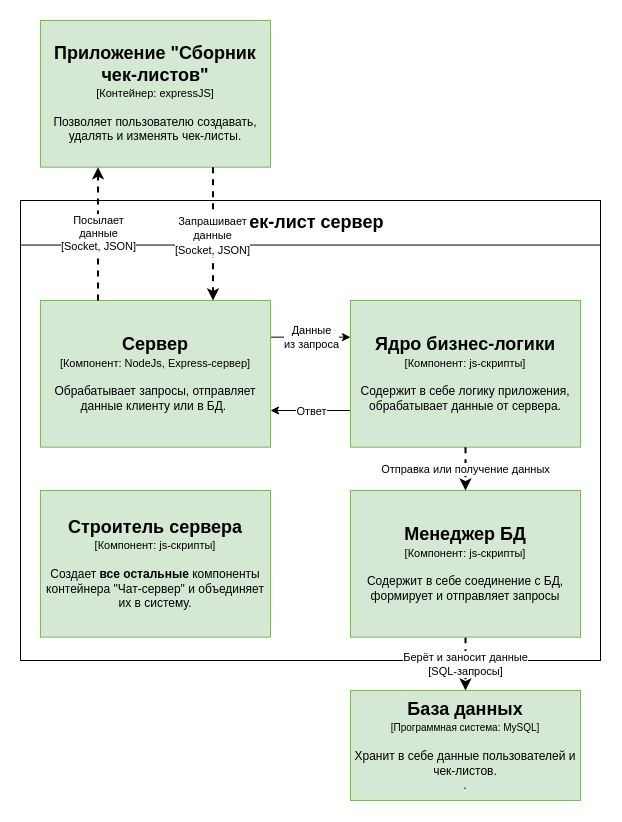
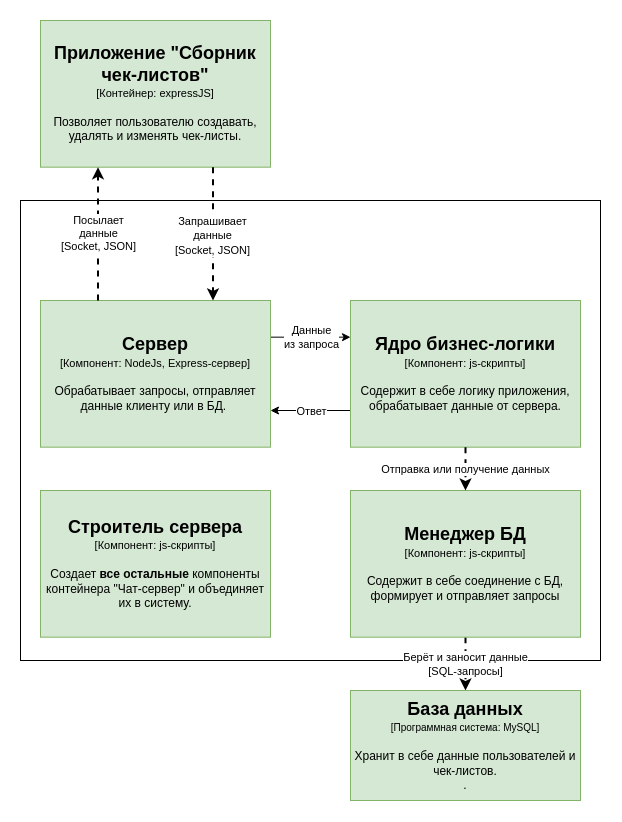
  <mxCell id="0" />
  <mxCell id="1" parent="0" />
  <mxCell id="2" value="" style="rounded=0;whiteSpace=wrap;html=1;" parent="1" vertex="1"><mxGeometry x="20" y="200" width="580" height="460" as="geometry" /></mxCell>
  <mxCell id="3" value="&lt;div&gt;Берёт и заносит данные&lt;/div&gt;&lt;div&gt;[SQL-запросы]&lt;br&gt;&lt;/div&gt;" style="edgeStyle=orthogonalEdgeStyle;rounded=0;orthogonalLoop=1;jettySize=auto;html=1;dashed=1;strokeWidth=2;exitX=0.5;exitY=1;exitDx=0;exitDy=0;" parent="1" source="16" target="4" edge="1"><mxGeometry relative="1" as="geometry"><mxPoint x="-610" y="550" as="sourcePoint" /></mxGeometry></mxCell>
  <mxCell id="4" value="&lt;div&gt;&lt;div&gt;&lt;b&gt;&lt;font style=&quot;font-size: 18px&quot;&gt;База данных&lt;/font&gt;&lt;/b&gt;&lt;br&gt;&lt;/div&gt;&lt;div&gt;&lt;font style=&quot;font-size: 10px&quot;&gt;[&lt;/font&gt;&lt;font style=&quot;font-size: 10px&quot;&gt;&lt;span class=&quot;tlid-translation translation&quot; lang=&quot;ru&quot;&gt;&lt;span title=&quot;&quot; class=&quot;&quot;&gt;Программная система: MySQL&lt;/span&gt;&lt;/span&gt;]&lt;/font&gt;&lt;/div&gt;&lt;div&gt;&lt;font style=&quot;font-size: 10px&quot;&gt;&lt;br&gt;&lt;/font&gt;&lt;/div&gt;Хранит в себе данные пользователей и чек-листов.&lt;div&gt;.&lt;/div&gt;&lt;/div&gt;" style="rounded=0;whiteSpace=wrap;html=1;fillColor=#d5e8d4;strokeColor=#82b366;" parent="1" vertex="1"><mxGeometry x="350" y="690" width="230" height="110" as="geometry" /></mxCell>
  <mxCell id="5" style="edgeStyle=orthogonalEdgeStyle;rounded=0;orthogonalLoop=1;jettySize=auto;html=1;exitX=1;exitY=0.25;exitDx=0;exitDy=0;entryX=0;entryY=0.25;entryDx=0;entryDy=0;" parent="1" source="7" target="11" edge="1"><mxGeometry relative="1" as="geometry" /></mxCell>
  <mxCell id="6" value="Данные&lt;br&gt;из запроса" style="edgeLabel;html=1;align=center;verticalAlign=middle;resizable=0;points=[];" parent="5" vertex="1" connectable="0"><mxGeometry x="0.421" y="1" relative="1" as="geometry"><mxPoint x="-16.48" y="0.99" as="offset" /></mxGeometry></mxCell>
  <mxCell id="7" value="&lt;div&gt;&lt;b&gt;&lt;font style=&quot;font-size: 18px&quot;&gt;Сервер&lt;/font&gt;&lt;/b&gt;&lt;/div&gt;&lt;div&gt;&lt;font style=&quot;font-size: 11px&quot;&gt;[Компонент&lt;/font&gt;&lt;font style=&quot;font-size: 11px&quot;&gt;&lt;span class=&quot;tlid-translation translation&quot; lang=&quot;ru&quot;&gt;&lt;span title=&quot;&quot; class=&quot;&quot;&gt;: NodeJs, Express-сервер]&lt;/span&gt;&lt;/span&gt;&lt;/font&gt;&lt;/div&gt;&lt;div&gt;&lt;font style=&quot;font-size: 10px&quot;&gt;&lt;br&gt;&lt;/font&gt;&lt;/div&gt;&lt;div&gt;Обрабатывает запросы, отправляет данные клиенту или в БД.&amp;nbsp;&lt;br&gt;&lt;/div&gt;" style="rounded=0;whiteSpace=wrap;html=1;fillColor=#d5e8d4;strokeColor=#82b366;" parent="1" vertex="1"><mxGeometry x="40" y="300" width="230" height="146.667" as="geometry" /></mxCell>
- <mxCell id="8" value="&lt;b style=&quot;font-size: 18px&quot;&gt;Чек-лист сервер&lt;/b&gt;" style="rounded=0;whiteSpace=wrap;html=1;" parent="1" vertex="1"><mxGeometry x="20" y="200" width="580" height="44.54" as="geometry" /></mxCell>
  <mxCell id="9" style="edgeStyle=orthogonalEdgeStyle;rounded=0;orthogonalLoop=1;jettySize=auto;html=1;exitX=0;exitY=0.75;exitDx=0;exitDy=0;entryX=1;entryY=0.75;entryDx=0;entryDy=0;" parent="1" source="11" target="7" edge="1"><mxGeometry relative="1" as="geometry" /></mxCell>
  <mxCell id="10" value="Ответ" style="edgeLabel;html=1;align=center;verticalAlign=middle;resizable=0;points=[];" parent="9" vertex="1" connectable="0"><mxGeometry x="-0.232" y="1" relative="1" as="geometry"><mxPoint x="-8.97" y="-1" as="offset" /></mxGeometry></mxCell>
  <mxCell id="11" value="&lt;div&gt;&lt;b&gt;&lt;font style=&quot;font-size: 18px&quot;&gt;Ядро бизнес-логики&lt;/font&gt;&lt;/b&gt;&lt;/div&gt;&lt;div&gt;&lt;font style=&quot;font-size: 11px&quot;&gt;[Компонент&lt;/font&gt;&lt;font style=&quot;font-size: 11px&quot;&gt;&lt;span class=&quot;tlid-translation translation&quot; lang=&quot;ru&quot;&gt;&lt;span title=&quot;&quot; class=&quot;&quot;&gt;: js-скрипты]&lt;/span&gt;&lt;/span&gt;&lt;/font&gt;&lt;/div&gt;&lt;div&gt;&lt;font style=&quot;font-size: 10px&quot;&gt;&lt;br&gt;&lt;/font&gt;&lt;/div&gt;&lt;div&gt;Содержит в себе логику приложения, обрабатывает данные от сервера.&lt;br&gt;&lt;/div&gt;" style="rounded=0;whiteSpace=wrap;html=1;fillColor=#d5e8d4;strokeColor=#82b366;" parent="1" vertex="1"><mxGeometry x="350" y="300" width="230" height="146.667" as="geometry" /></mxCell>
  <mxCell id="12" value="&lt;div&gt;&lt;div&gt;&lt;b style=&quot;font-size: 18px&quot;&gt;Приложение &quot;Сборник чек-листов&quot;&lt;/b&gt;&lt;br&gt;&lt;/div&gt;&lt;div&gt;&lt;font style=&quot;font-size: 11px&quot;&gt;[&lt;/font&gt;&lt;font style=&quot;font-size: 11px&quot;&gt;&lt;span class=&quot;tlid-translation translation&quot; lang=&quot;ru&quot;&gt;&lt;span title=&quot;&quot; class=&quot;&quot;&gt;Контейнер: expressJS]&lt;/span&gt;&lt;/span&gt;&lt;/font&gt;&lt;/div&gt;&lt;div&gt;&lt;font style=&quot;font-size: 10px&quot;&gt;&lt;br&gt;&lt;/font&gt;&lt;/div&gt;&lt;div&gt;Позволяет пользователю создавать, удалять и изменять чек-листы.&lt;/div&gt;&lt;/div&gt;" style="rounded=0;whiteSpace=wrap;html=1;fillColor=#d5e8d4;strokeColor=#82b366;" parent="1" vertex="1"><mxGeometry x="40" y="20" width="230" height="146.667" as="geometry" /></mxCell>
  <mxCell id="13" style="edgeStyle=orthogonalEdgeStyle;rounded=0;orthogonalLoop=1;jettySize=auto;html=1;exitX=0.75;exitY=1;exitDx=0;exitDy=0;entryX=0.75;entryY=0;entryDx=0;entryDy=0;dashed=1;strokeWidth=2;" parent="1" source="12" target="7" edge="1"><mxGeometry relative="1" as="geometry"><mxPoint x="202.5" y="190" as="targetPoint" /></mxGeometry></mxCell>
  <mxCell id="14" value="&lt;div&gt;&lt;font style=&quot;font-size: 11px&quot;&gt;Запрашивает&lt;/font&gt;&lt;/div&gt;&lt;div&gt;&lt;font style=&quot;font-size: 11px&quot;&gt; данные&lt;/font&gt;&lt;/div&gt;&lt;div&gt;&lt;font style=&quot;font-size: 11px&quot;&gt;&lt;font style=&quot;font-size: 11px&quot; size=&quot;3&quot;&gt;[Socket, JSON]&lt;/font&gt;&lt;/font&gt;&lt;/div&gt;" style="text;html=1;align=center;verticalAlign=middle;resizable=0;points=[];labelBackgroundColor=#ffffff;" parent="13" vertex="1" connectable="0"><mxGeometry x="0.15" y="-1" relative="1" as="geometry"><mxPoint y="-9" as="offset" /></mxGeometry></mxCell>
  <mxCell id="15" value="&lt;div&gt;&lt;font style=&quot;font-size: 11px&quot;&gt;Посылает&lt;/font&gt;&lt;/div&gt;&lt;div&gt;&lt;font style=&quot;font-size: 11px&quot; size=&quot;3&quot;&gt;данные&lt;br&gt;&lt;/font&gt;&lt;/div&gt;&lt;div&gt;&lt;font style=&quot;font-size: 11px&quot; size=&quot;3&quot;&gt;[Socket, JSON]&lt;br&gt;&lt;/font&gt;&lt;/div&gt;" style="edgeStyle=orthogonalEdgeStyle;rounded=0;orthogonalLoop=1;jettySize=auto;html=1;exitX=0.25;exitY=0;exitDx=0;exitDy=0;entryX=0.25;entryY=1;entryDx=0;entryDy=0;dashed=1;strokeWidth=2;" parent="1" source="7" target="12" edge="1"><mxGeometry relative="1" as="geometry"><mxPoint x="87.5" y="190" as="sourcePoint" /></mxGeometry></mxCell>
  <mxCell id="16" value="&lt;div&gt;&lt;span style=&quot;font-size: 18px&quot;&gt;&lt;b&gt;Менеджер БД&lt;/b&gt;&lt;/span&gt;&lt;/div&gt;&lt;div&gt;&lt;font style=&quot;font-size: 11px&quot;&gt;[Компонент&lt;/font&gt;&lt;font style=&quot;font-size: 11px&quot;&gt;&lt;span class=&quot;tlid-translation translation&quot; lang=&quot;ru&quot;&gt;&lt;span title=&quot;&quot; class=&quot;&quot;&gt;: js-скрипты]&lt;/span&gt;&lt;/span&gt;&lt;/font&gt;&lt;/div&gt;&lt;div&gt;&lt;font style=&quot;font-size: 10px&quot;&gt;&lt;br&gt;&lt;/font&gt;&lt;/div&gt;&lt;div&gt;Содержит в себе соединение с БД, формирует и отправляет запросы&lt;br&gt;&lt;/div&gt;" style="rounded=0;whiteSpace=wrap;html=1;fillColor=#d5e8d4;strokeColor=#82b366;" parent="1" vertex="1"><mxGeometry x="350" y="490" width="230" height="146.667" as="geometry" /></mxCell>
  <mxCell id="17" value="Отправка или получение данных" style="edgeStyle=orthogonalEdgeStyle;rounded=0;orthogonalLoop=1;jettySize=auto;html=1;dashed=1;strokeWidth=2;" parent="1" source="11" target="16" edge="1"><mxGeometry relative="1" as="geometry"><mxPoint x="455" y="676.667" as="sourcePoint" /><mxPoint x="455" y="740" as="targetPoint" /></mxGeometry></mxCell>
  <mxCell id="18" value="&lt;div&gt;&lt;b&gt;&lt;font style=&quot;font-size: 18px&quot;&gt;Строитель сервера&lt;/font&gt;&lt;/b&gt;&lt;/div&gt;&lt;div&gt;&lt;font style=&quot;font-size: 11px&quot;&gt;[Компонент&lt;/font&gt;&lt;font style=&quot;font-size: 11px&quot;&gt;&lt;span class=&quot;tlid-translation translation&quot; lang=&quot;ru&quot;&gt;&lt;span title=&quot;&quot; class=&quot;&quot;&gt;: js-скрипты]&lt;/span&gt;&lt;/span&gt;&lt;/font&gt;&lt;/div&gt;&lt;div&gt;&lt;font style=&quot;font-size: 10px&quot;&gt;&lt;br&gt;&lt;/font&gt;&lt;/div&gt;&lt;div&gt;Создает &lt;b&gt;все остальные &lt;/b&gt;компоненты контейнера &quot;Чат-сервер&quot; и объединяет их в систему.&lt;br&gt;&lt;/div&gt;" style="rounded=0;whiteSpace=wrap;html=1;fillColor=#d5e8d4;strokeColor=#82b366;" parent="1" vertex="1"><mxGeometry x="40" y="490" width="230" height="146.667" as="geometry" /></mxCell>
